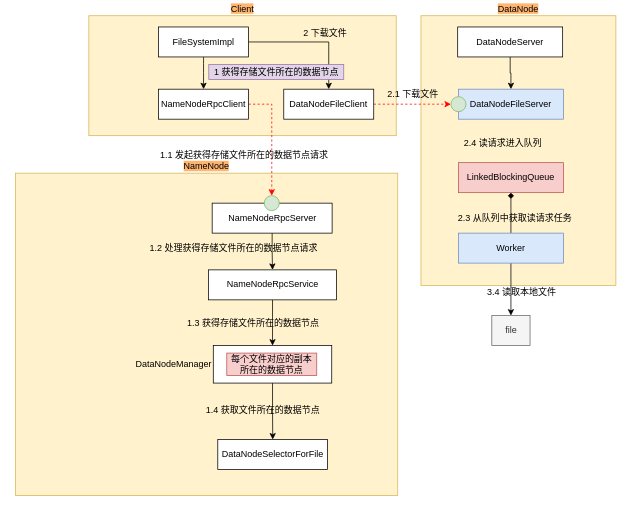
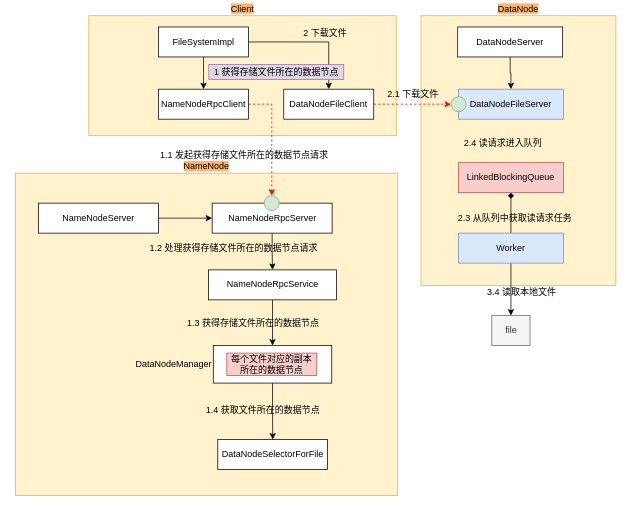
  <mxCell id="0" />
  <mxCell id="1" parent="0" />
  <mxCell id="2" value="&lt;span style=&quot;&quot;&gt;NameNode&lt;/span&gt;" style="rounded=0;whiteSpace=wrap;html=1;fillColor=#fff2cc;strokeColor=#d6b656;labelPosition=center;verticalLabelPosition=top;align=center;verticalAlign=bottom;labelBorderColor=none;labelBackgroundColor=#FFB570;" parent="1" vertex="1"><mxGeometry x="20" y="230" width="510" height="430" as="geometry" /></mxCell>
  <mxCell id="3" style="edgeStyle=orthogonalEdgeStyle;rounded=0;orthogonalLoop=1;jettySize=auto;html=1;strokeColor=#000000;" parent="1" source="4" target="6" edge="1"><mxGeometry relative="1" as="geometry" /></mxCell>
  <mxCell id="4" value="&lt;span style=&quot;text-align: left&quot;&gt;NameNodeRpcServer&lt;br&gt;&lt;/span&gt;" style="rounded=0;whiteSpace=wrap;html=1;labelPosition=center;verticalLabelPosition=middle;align=center;verticalAlign=middle;" parent="1" vertex="1"><mxGeometry x="282.5" y="270" width="160" height="40" as="geometry" /></mxCell>
  <mxCell id="5" style="edgeStyle=orthogonalEdgeStyle;rounded=0;orthogonalLoop=1;jettySize=auto;html=1;entryX=0.5;entryY=0;entryDx=0;entryDy=0;" edge="1" parent="1" source="6" target="20"><mxGeometry relative="1" as="geometry" /></mxCell>
  <mxCell id="6" value="&lt;span style=&quot;text-align: left&quot;&gt;NameNodeRpcService&lt;br&gt;&lt;/span&gt;" style="rounded=0;whiteSpace=wrap;html=1;labelPosition=center;verticalLabelPosition=middle;align=center;verticalAlign=middle;" parent="1" vertex="1"><mxGeometry x="277.5" y="359" width="171" height="40" as="geometry" /></mxCell>
  <mxCell id="7" value="Client" style="rounded=0;whiteSpace=wrap;html=1;fillColor=#fff2cc;strokeColor=#d6b656;labelPosition=center;verticalLabelPosition=top;align=center;verticalAlign=bottom;labelBorderColor=none;labelBackgroundColor=#FFB570;" parent="1" vertex="1"><mxGeometry x="118" y="20" width="410" height="160" as="geometry" /></mxCell>
  <mxCell id="8" style="edgeStyle=orthogonalEdgeStyle;curved=1;rounded=0;orthogonalLoop=1;jettySize=auto;html=1;" parent="1" source="10" target="14" edge="1"><mxGeometry relative="1" as="geometry" /></mxCell>
  <mxCell id="9" style="edgeStyle=orthogonalEdgeStyle;rounded=0;orthogonalLoop=1;jettySize=auto;html=1;" edge="1" parent="1" source="10" target="39"><mxGeometry relative="1" as="geometry" /></mxCell>
  <mxCell id="10" value="&lt;span style=&quot;text-align: left&quot;&gt;FileSystemImpl&lt;br&gt;&lt;/span&gt;" style="rounded=0;whiteSpace=wrap;html=1;labelPosition=center;verticalLabelPosition=middle;align=center;verticalAlign=middle;" parent="1" vertex="1"><mxGeometry x="211" y="35" width="120" height="40" as="geometry" /></mxCell>
+ <mxCell id="11" style="edgeStyle=orthogonalEdgeStyle;rounded=0;orthogonalLoop=1;jettySize=auto;html=1;entryX=0;entryY=0.5;entryDx=0;entryDy=0;" parent="1" source="12" target="4" edge="1"><mxGeometry relative="1" as="geometry" /></mxCell>
+ <mxCell id="12" value="&lt;span style=&quot;text-align: left&quot;&gt;NameNodeServer&lt;br&gt;&lt;/span&gt;" style="rounded=0;whiteSpace=wrap;html=1;labelPosition=center;verticalLabelPosition=middle;align=center;verticalAlign=middle;" parent="1" vertex="1"><mxGeometry x="51" y="270" width="160" height="40" as="geometry" /></mxCell>
  <mxCell id="13" style="edgeStyle=orthogonalEdgeStyle;rounded=0;orthogonalLoop=1;jettySize=auto;html=1;entryX=0.5;entryY=0;entryDx=0;entryDy=0;dashed=1;strokeColor=#FF0000;" parent="1" source="14" target="16" edge="1"><mxGeometry relative="1" as="geometry" /></mxCell>
  <mxCell id="14" value="&lt;span style=&quot;text-align: left&quot;&gt;NameNodeRpcClient&lt;br&gt;&lt;/span&gt;" style="rounded=0;whiteSpace=wrap;html=1;labelPosition=center;verticalLabelPosition=middle;align=center;verticalAlign=middle;" parent="1" vertex="1"><mxGeometry x="211" y="118" width="120" height="40" as="geometry" /></mxCell>
  <mxCell id="15" value="1.1 发起获得存储文件所在的数据节点请求" style="text;html=1;align=center;verticalAlign=middle;resizable=0;points=[];autosize=1;strokeColor=none;fillColor=none;" parent="1" vertex="1"><mxGeometry x="205" y="196" width="240" height="20" as="geometry" /></mxCell>
  <mxCell id="16" value="" style="ellipse;whiteSpace=wrap;html=1;aspect=fixed;fillColor=#d5e8d4;strokeColor=#82b366;" parent="1" vertex="1"><mxGeometry x="352" y="260" width="20" height="20" as="geometry" /></mxCell>
  <mxCell id="17" value="1 获得存储文件所在的数据节点" style="text;html=1;align=center;verticalAlign=middle;resizable=0;points=[];autosize=1;strokeColor=#9673a6;fillColor=#e1d5e7;" parent="1" vertex="1"><mxGeometry x="278" y="85" width="180" height="20" as="geometry" /></mxCell>
  <mxCell id="18" value="1.2 处理获得存储文件所在的数据节点请求" style="text;html=1;align=center;verticalAlign=middle;resizable=0;points=[];autosize=1;strokeColor=none;fillColor=none;" parent="1" vertex="1"><mxGeometry x="191" y="320" width="240" height="20" as="geometry" /></mxCell>
  <mxCell id="19" style="edgeStyle=orthogonalEdgeStyle;rounded=0;orthogonalLoop=1;jettySize=auto;html=1;" edge="1" parent="1" source="20" target="22"><mxGeometry relative="1" as="geometry" /></mxCell>
  <mxCell id="20" value="&lt;div style=&quot;text-align: left&quot;&gt;&lt;span&gt;DataNodeManager&lt;/span&gt;&lt;/div&gt;" style="rounded=0;whiteSpace=wrap;html=1;labelPosition=left;verticalLabelPosition=middle;align=right;verticalAlign=middle;" parent="1" vertex="1"><mxGeometry x="284" y="460" width="158" height="50" as="geometry" /></mxCell>
  <mxCell id="21" value="1.3 获得存储文件所在的数据节点" style="text;html=1;align=center;verticalAlign=middle;resizable=0;points=[];autosize=1;strokeColor=none;fillColor=none;" parent="1" vertex="1"><mxGeometry x="242" y="420" width="190" height="20" as="geometry" /></mxCell>
  <mxCell id="22" value="&lt;div style=&quot;text-align: left&quot;&gt;DataNodeSelectorForFile&lt;br&gt;&lt;/div&gt;" style="rounded=0;whiteSpace=wrap;html=1;labelPosition=center;verticalLabelPosition=middle;align=center;verticalAlign=middle;" parent="1" vertex="1"><mxGeometry x="290" y="585.25" width="146.5" height="40" as="geometry" /></mxCell>
  <mxCell id="23" value="1.4 获取文件所在的数据节点" style="text;html=1;align=center;verticalAlign=middle;resizable=0;points=[];autosize=1;strokeColor=none;fillColor=none;" parent="1" vertex="1"><mxGeometry x="265" y="535.5" width="170" height="20" as="geometry" /></mxCell>
  <mxCell id="24" value="&lt;span&gt;DataNode&lt;/span&gt;" style="rounded=0;whiteSpace=wrap;html=1;fillColor=#fff2cc;strokeColor=#d6b656;labelPosition=center;verticalLabelPosition=top;align=center;verticalAlign=bottom;labelBorderColor=none;labelBackgroundColor=#FFB570;" parent="1" vertex="1"><mxGeometry x="561" y="20" width="260" height="360" as="geometry" /></mxCell>
  <mxCell id="25" value="&lt;span style=&quot;text-align: left&quot;&gt;DataNodeFileServer&lt;br&gt;&lt;/span&gt;" style="rounded=0;whiteSpace=wrap;html=1;labelPosition=center;verticalLabelPosition=middle;align=center;verticalAlign=middle;fillColor=#dae8fc;strokeColor=#6c8ebf;" parent="1" vertex="1"><mxGeometry x="611" y="118" width="140" height="40" as="geometry" /></mxCell>
  <mxCell id="26" value="" style="ellipse;whiteSpace=wrap;html=1;aspect=fixed;fillColor=#d5e8d4;strokeColor=#82b366;" parent="1" vertex="1"><mxGeometry x="601" y="128" width="20" height="20" as="geometry" /></mxCell>
  <mxCell id="27" style="edgeStyle=orthogonalEdgeStyle;rounded=0;orthogonalLoop=1;jettySize=auto;html=1;strokeColor=#000000;" parent="1" source="28" target="25" edge="1"><mxGeometry relative="1" as="geometry" /></mxCell>
  <mxCell id="28" value="&lt;span style=&quot;text-align: left&quot;&gt;DataNodeServer&lt;br&gt;&lt;/span&gt;" style="rounded=0;whiteSpace=wrap;html=1;labelPosition=center;verticalLabelPosition=middle;align=center;verticalAlign=middle;" parent="1" vertex="1"><mxGeometry x="610" y="35" width="140" height="40" as="geometry" /></mxCell>
  <mxCell id="29" value="&lt;span style=&quot;text-align: left&quot;&gt;LinkedBlockingQueue&lt;br&gt;&lt;/span&gt;" style="rounded=0;whiteSpace=wrap;html=1;labelPosition=center;verticalLabelPosition=middle;align=center;verticalAlign=middle;fillColor=#f8cecc;strokeColor=#b85450;" parent="1" vertex="1"><mxGeometry x="611" y="216" width="140" height="40" as="geometry" /></mxCell>
  <mxCell id="30" value="2.4 读请求进入队列" style="text;html=1;align=center;verticalAlign=middle;resizable=0;points=[];autosize=1;strokeColor=none;fillColor=none;" parent="1" vertex="1"><mxGeometry x="610" y="180" width="120" height="20" as="geometry" /></mxCell>
  <mxCell id="31" style="edgeStyle=orthogonalEdgeStyle;rounded=0;orthogonalLoop=1;jettySize=auto;html=1;strokeColor=#000000;endArrow=diamond;" parent="1" source="33" target="29" edge="1"><mxGeometry relative="1" as="geometry" /></mxCell>
  <mxCell id="32" style="edgeStyle=orthogonalEdgeStyle;rounded=0;orthogonalLoop=1;jettySize=auto;html=1;entryX=0.5;entryY=0;entryDx=0;entryDy=0;strokeColor=#000000;" parent="1" source="33" target="35" edge="1"><mxGeometry relative="1" as="geometry" /></mxCell>
  <mxCell id="33" value="&lt;span style=&quot;text-align: left&quot;&gt;Worker&lt;br&gt;&lt;/span&gt;" style="rounded=0;whiteSpace=wrap;html=1;labelPosition=center;verticalLabelPosition=middle;align=center;verticalAlign=middle;fillColor=#dae8fc;strokeColor=#6c8ebf;" parent="1" vertex="1"><mxGeometry x="611" y="310" width="140" height="40" as="geometry" /></mxCell>
  <mxCell id="34" value="2.3 从队列中获取读请求任务" style="text;html=1;align=center;verticalAlign=middle;resizable=0;points=[];autosize=1;strokeColor=none;fillColor=none;" parent="1" vertex="1"><mxGeometry x="601" y="280" width="170" height="20" as="geometry" /></mxCell>
  <mxCell id="35" value="&lt;div style=&quot;text-align: center&quot;&gt;file&lt;br&gt;&lt;/div&gt;" style="rounded=0;whiteSpace=wrap;html=1;labelPosition=center;verticalLabelPosition=middle;align=center;verticalAlign=middle;fillColor=#f5f5f5;fontColor=#333333;strokeColor=#666666;" parent="1" vertex="1"><mxGeometry x="655.5" y="420" width="51" height="40" as="geometry" /></mxCell>
  <mxCell id="36" value="3.4 读取本地文件" style="text;html=1;align=center;verticalAlign=middle;resizable=0;points=[];autosize=1;strokeColor=none;fillColor=none;" parent="1" vertex="1"><mxGeometry x="640" y="379" width="110" height="20" as="geometry" /></mxCell>
  <mxCell id="37" value="每个文件对应的副本所在的数据节点" style="rounded=0;whiteSpace=wrap;html=1;fillColor=#f8cecc;strokeColor=#b85450;" vertex="1" parent="1"><mxGeometry x="302" y="470" width="120" height="30" as="geometry" /></mxCell>
  <mxCell id="38" style="edgeStyle=orthogonalEdgeStyle;rounded=0;orthogonalLoop=1;jettySize=auto;html=1;entryX=0;entryY=0.5;entryDx=0;entryDy=0;strokeColor=#FF0000;dashed=1;" edge="1" parent="1" source="39" target="26"><mxGeometry relative="1" as="geometry" /></mxCell>
  <mxCell id="39" value="&lt;span style=&quot;text-align: left&quot;&gt;DataNodeFileClient&lt;br&gt;&lt;/span&gt;" style="rounded=0;whiteSpace=wrap;html=1;labelPosition=center;verticalLabelPosition=middle;align=center;verticalAlign=middle;" vertex="1" parent="1"><mxGeometry x="378" y="118" width="120" height="40" as="geometry" /></mxCell>
  <mxCell id="40" value="2 下载文件" style="text;html=1;align=center;verticalAlign=middle;resizable=0;points=[];autosize=1;strokeColor=none;fillColor=none;" vertex="1" parent="1"><mxGeometry x="398" y="34" width="70" height="20" as="geometry" /></mxCell>
  <mxCell id="41" value="2.1 下载文件" style="text;html=1;align=center;verticalAlign=middle;resizable=0;points=[];autosize=1;strokeColor=none;fillColor=none;" vertex="1" parent="1"><mxGeometry x="510" y="115" width="80" height="20" as="geometry" /></mxCell>
